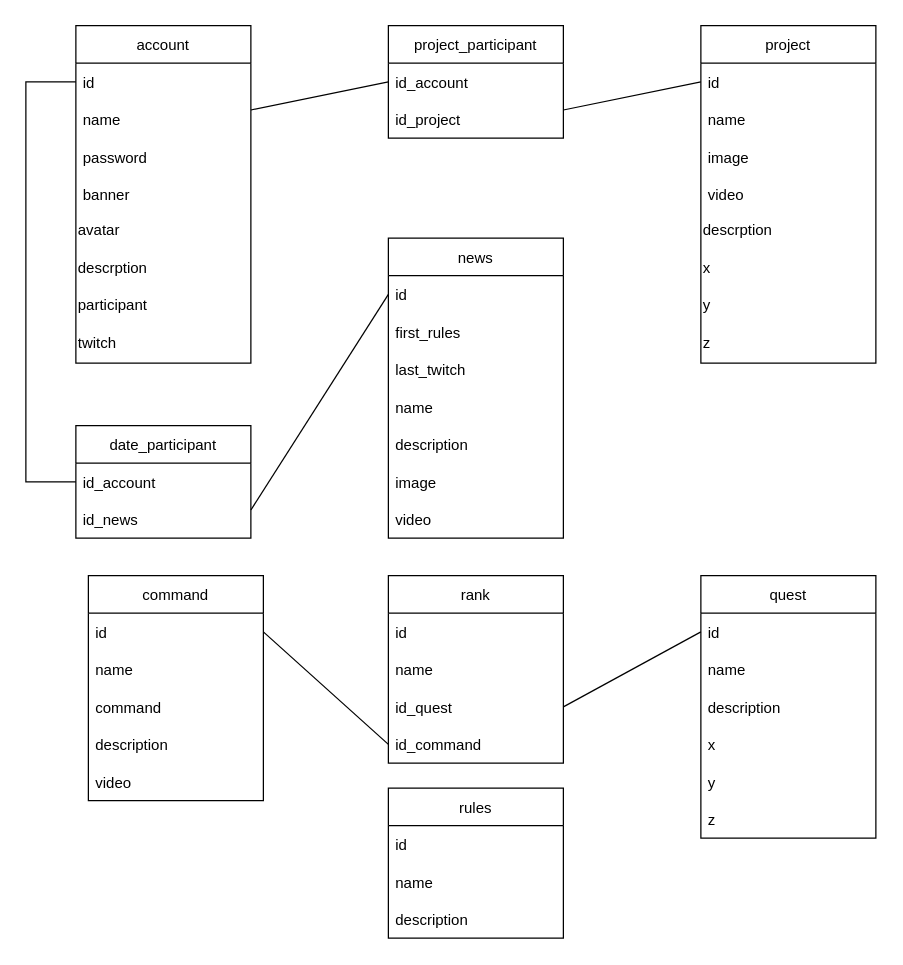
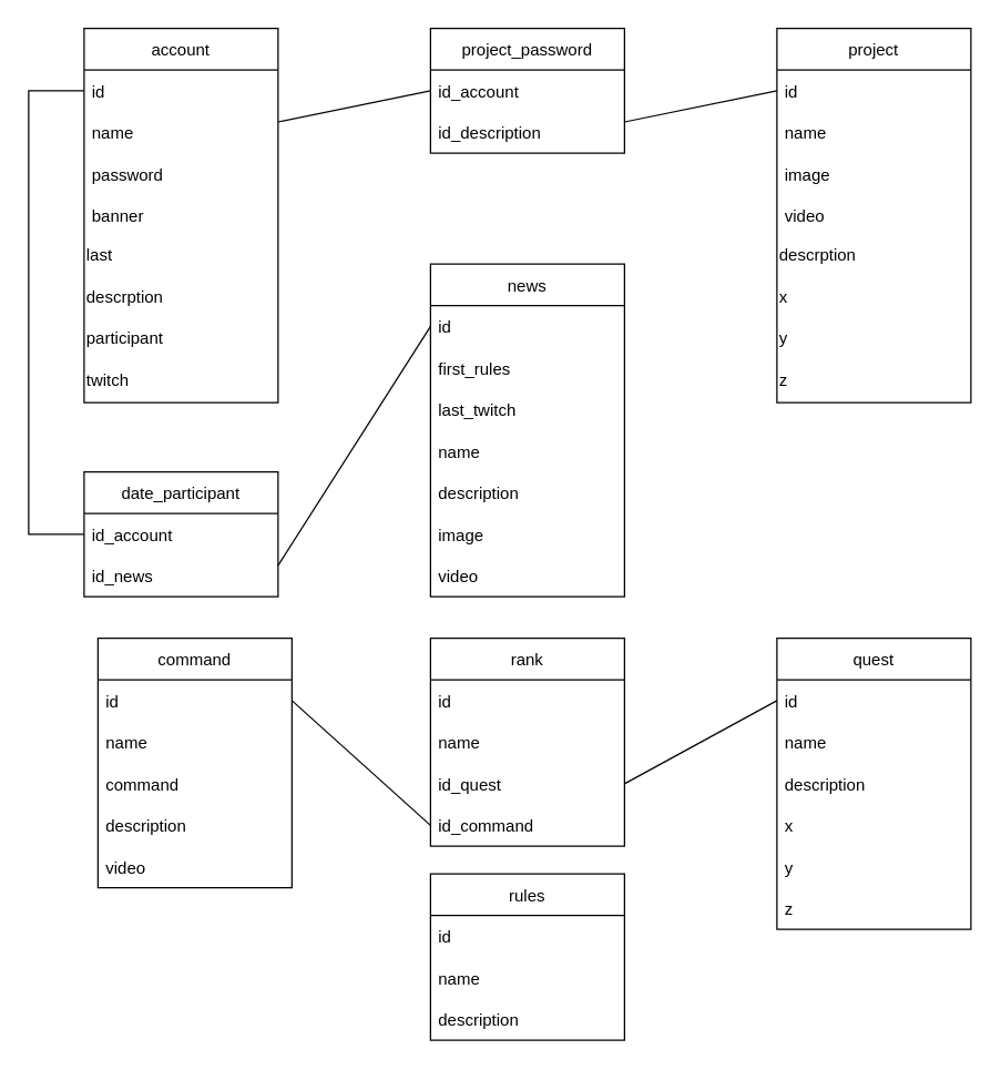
  <mxCell id="0" />
  <mxCell id="1" parent="0" />
  <mxCell id="2" value="account" style="swimlane;fontStyle=0;childLayout=stackLayout;horizontal=1;startSize=30;horizontalStack=0;resizeParent=1;resizeParentMax=0;resizeLast=0;collapsible=1;marginBottom=0;" vertex="1" parent="1"><mxGeometry x="60" y="20" width="140" height="270" as="geometry" /></mxCell>
  <mxCell id="3" value="id" style="text;strokeColor=none;fillColor=none;align=left;verticalAlign=middle;spacingLeft=4;spacingRight=4;overflow=hidden;points=[[0,0.5],[1,0.5]];portConstraint=eastwest;rotatable=0;" vertex="1" parent="2"><mxGeometry y="30" width="140" height="30" as="geometry" /></mxCell>
  <mxCell id="4" value="name" style="text;strokeColor=none;fillColor=none;align=left;verticalAlign=middle;spacingLeft=4;spacingRight=4;overflow=hidden;points=[[0,0.5],[1,0.5]];portConstraint=eastwest;rotatable=0;" vertex="1" parent="2"><mxGeometry y="60" width="140" height="30" as="geometry" /></mxCell>
  <mxCell id="5" value="password" style="text;strokeColor=none;fillColor=none;align=left;verticalAlign=middle;spacingLeft=4;spacingRight=4;overflow=hidden;points=[[0,0.5],[1,0.5]];portConstraint=eastwest;rotatable=0;" vertex="1" parent="2"><mxGeometry y="90" width="140" height="30" as="geometry" /></mxCell>
  <mxCell id="6" value="banner " style="text;strokeColor=none;fillColor=none;align=left;verticalAlign=middle;spacingLeft=4;spacingRight=4;overflow=hidden;points=[[0,0.5],[1,0.5]];portConstraint=eastwest;rotatable=0;" vertex="1" parent="2"><mxGeometry y="120" width="140" height="30" as="geometry" /></mxCell>
- <mxCell id="7" value="avatar" style="text;whiteSpace=wrap;html=1;" vertex="1" parent="2"><mxGeometry y="150" width="140" height="30" as="geometry" /></mxCell>
+ <mxCell id="7" value="last" style="text;whiteSpace=wrap;html=1;" vertex="1" parent="2"><mxGeometry y="150" width="140" height="30" as="geometry" /></mxCell>
  <mxCell id="8" value="descrption" style="text;whiteSpace=wrap;html=1;" vertex="1" parent="2"><mxGeometry y="180" width="140" height="30" as="geometry" /></mxCell>
  <mxCell id="9" value="participant" style="text;whiteSpace=wrap;html=1;" vertex="1" parent="2"><mxGeometry y="210" width="140" height="30" as="geometry" /></mxCell>
  <mxCell id="10" value="&lt;div&gt;twitch&lt;/div&gt;" style="text;whiteSpace=wrap;html=1;" vertex="1" parent="2"><mxGeometry y="240" width="140" height="30" as="geometry" /></mxCell>
  <mxCell id="11" value="project" style="swimlane;fontStyle=0;childLayout=stackLayout;horizontal=1;startSize=30;horizontalStack=0;resizeParent=1;resizeParentMax=0;resizeLast=0;collapsible=1;marginBottom=0;" vertex="1" parent="1"><mxGeometry x="560" y="20" width="140" height="270" as="geometry" /></mxCell>
  <mxCell id="12" value="id" style="text;strokeColor=none;fillColor=none;align=left;verticalAlign=middle;spacingLeft=4;spacingRight=4;overflow=hidden;points=[[0,0.5],[1,0.5]];portConstraint=eastwest;rotatable=0;" vertex="1" parent="11"><mxGeometry y="30" width="140" height="30" as="geometry" /></mxCell>
  <mxCell id="13" value="name" style="text;strokeColor=none;fillColor=none;align=left;verticalAlign=middle;spacingLeft=4;spacingRight=4;overflow=hidden;points=[[0,0.5],[1,0.5]];portConstraint=eastwest;rotatable=0;" vertex="1" parent="11"><mxGeometry y="60" width="140" height="30" as="geometry" /></mxCell>
  <mxCell id="14" value="image" style="text;strokeColor=none;fillColor=none;align=left;verticalAlign=middle;spacingLeft=4;spacingRight=4;overflow=hidden;points=[[0,0.5],[1,0.5]];portConstraint=eastwest;rotatable=0;" vertex="1" parent="11"><mxGeometry y="90" width="140" height="30" as="geometry" /></mxCell>
  <mxCell id="15" value="video" style="text;strokeColor=none;fillColor=none;align=left;verticalAlign=middle;spacingLeft=4;spacingRight=4;overflow=hidden;points=[[0,0.5],[1,0.5]];portConstraint=eastwest;rotatable=0;" vertex="1" parent="11"><mxGeometry y="120" width="140" height="30" as="geometry" /></mxCell>
  <mxCell id="16" value="descrption" style="text;whiteSpace=wrap;html=1;" vertex="1" parent="11"><mxGeometry y="150" width="140" height="30" as="geometry" /></mxCell>
  <mxCell id="17" value="x" style="text;whiteSpace=wrap;html=1;" vertex="1" parent="11"><mxGeometry y="180" width="140" height="30" as="geometry" /></mxCell>
  <mxCell id="18" value="y" style="text;whiteSpace=wrap;html=1;" vertex="1" parent="11"><mxGeometry y="210" width="140" height="30" as="geometry" /></mxCell>
  <mxCell id="19" value="z" style="text;whiteSpace=wrap;html=1;" vertex="1" parent="11"><mxGeometry y="240" width="140" height="30" as="geometry" /></mxCell>
  <mxCell id="20" value="news" style="swimlane;fontStyle=0;childLayout=stackLayout;horizontal=1;startSize=30;horizontalStack=0;resizeParent=1;resizeParentMax=0;resizeLast=0;collapsible=1;marginBottom=0;" vertex="1" parent="1"><mxGeometry x="310" y="190" width="140" height="240" as="geometry" /></mxCell>
  <mxCell id="21" value="id" style="text;strokeColor=none;fillColor=none;align=left;verticalAlign=middle;spacingLeft=4;spacingRight=4;overflow=hidden;points=[[0,0.5],[1,0.5]];portConstraint=eastwest;rotatable=0;" vertex="1" parent="20"><mxGeometry y="30" width="140" height="30" as="geometry" /></mxCell>
  <mxCell id="22" value="first_rules" style="text;strokeColor=none;fillColor=none;align=left;verticalAlign=middle;spacingLeft=4;spacingRight=4;overflow=hidden;points=[[0,0.5],[1,0.5]];portConstraint=eastwest;rotatable=0;" vertex="1" parent="20"><mxGeometry y="60" width="140" height="30" as="geometry" /></mxCell>
  <mxCell id="23" value="last_twitch" style="text;strokeColor=none;fillColor=none;align=left;verticalAlign=middle;spacingLeft=4;spacingRight=4;overflow=hidden;points=[[0,0.5],[1,0.5]];portConstraint=eastwest;rotatable=0;" vertex="1" parent="20"><mxGeometry y="90" width="140" height="30" as="geometry" /></mxCell>
  <mxCell id="24" value="name" style="text;strokeColor=none;fillColor=none;align=left;verticalAlign=middle;spacingLeft=4;spacingRight=4;overflow=hidden;points=[[0,0.5],[1,0.5]];portConstraint=eastwest;rotatable=0;" vertex="1" parent="20"><mxGeometry y="120" width="140" height="30" as="geometry" /></mxCell>
  <mxCell id="25" value="description" style="text;strokeColor=none;fillColor=none;align=left;verticalAlign=middle;spacingLeft=4;spacingRight=4;overflow=hidden;points=[[0,0.5],[1,0.5]];portConstraint=eastwest;rotatable=0;" vertex="1" parent="20"><mxGeometry y="150" width="140" height="30" as="geometry" /></mxCell>
  <mxCell id="26" value="image" style="text;strokeColor=none;fillColor=none;align=left;verticalAlign=middle;spacingLeft=4;spacingRight=4;overflow=hidden;points=[[0,0.5],[1,0.5]];portConstraint=eastwest;rotatable=0;" vertex="1" parent="20"><mxGeometry y="180" width="140" height="30" as="geometry" /></mxCell>
  <mxCell id="27" value="video" style="text;strokeColor=none;fillColor=none;align=left;verticalAlign=middle;spacingLeft=4;spacingRight=4;overflow=hidden;points=[[0,0.5],[1,0.5]];portConstraint=eastwest;rotatable=0;" vertex="1" parent="20"><mxGeometry y="210" width="140" height="30" as="geometry" /></mxCell>
- <mxCell id="28" value="project_participant " style="swimlane;fontStyle=0;childLayout=stackLayout;horizontal=1;startSize=30;horizontalStack=0;resizeParent=1;resizeParentMax=0;resizeLast=0;collapsible=1;marginBottom=0;" vertex="1" parent="1"><mxGeometry x="310" y="20" width="140" height="90" as="geometry" /></mxCell>
+ <mxCell id="28" value="project_password " style="swimlane;fontStyle=0;childLayout=stackLayout;horizontal=1;startSize=30;horizontalStack=0;resizeParent=1;resizeParentMax=0;resizeLast=0;collapsible=1;marginBottom=0;" vertex="1" parent="1"><mxGeometry x="310" y="20" width="140" height="90" as="geometry" /></mxCell>
  <mxCell id="29" value="id_account" style="text;strokeColor=none;fillColor=none;align=left;verticalAlign=middle;spacingLeft=4;spacingRight=4;overflow=hidden;points=[[0,0.5],[1,0.5]];portConstraint=eastwest;rotatable=0;" vertex="1" parent="28"><mxGeometry y="30" width="140" height="30" as="geometry" /></mxCell>
- <mxCell id="30" value="id_project" style="text;strokeColor=none;fillColor=none;align=left;verticalAlign=middle;spacingLeft=4;spacingRight=4;overflow=hidden;points=[[0,0.5],[1,0.5]];portConstraint=eastwest;rotatable=0;" vertex="1" parent="28"><mxGeometry y="60" width="140" height="30" as="geometry" /></mxCell>
+ <mxCell id="30" value="id_description" style="text;strokeColor=none;fillColor=none;align=left;verticalAlign=middle;spacingLeft=4;spacingRight=4;overflow=hidden;points=[[0,0.5],[1,0.5]];portConstraint=eastwest;rotatable=0;" vertex="1" parent="28"><mxGeometry y="60" width="140" height="30" as="geometry" /></mxCell>
  <mxCell id="31" value="date_participant" style="swimlane;fontStyle=0;childLayout=stackLayout;horizontal=1;startSize=30;horizontalStack=0;resizeParent=1;resizeParentMax=0;resizeLast=0;collapsible=1;marginBottom=0;" vertex="1" parent="1"><mxGeometry x="60" y="340" width="140" height="90" as="geometry" /></mxCell>
  <mxCell id="32" value="id_account" style="text;strokeColor=none;fillColor=none;align=left;verticalAlign=middle;spacingLeft=4;spacingRight=4;overflow=hidden;points=[[0,0.5],[1,0.5]];portConstraint=eastwest;rotatable=0;" vertex="1" parent="31"><mxGeometry y="30" width="140" height="30" as="geometry" /></mxCell>
  <mxCell id="33" value="id_news" style="text;strokeColor=none;fillColor=none;align=left;verticalAlign=middle;spacingLeft=4;spacingRight=4;overflow=hidden;points=[[0,0.5],[1,0.5]];portConstraint=eastwest;rotatable=0;" vertex="1" parent="31"><mxGeometry y="60" width="140" height="30" as="geometry" /></mxCell>
  <mxCell id="34" value="" style="endArrow=none;html=1;rounded=0;entryX=1;entryY=0.25;entryDx=0;entryDy=0;exitX=0;exitY=0.5;exitDx=0;exitDy=0;" edge="1" parent="1" source="29" target="2"><mxGeometry width="50" height="50" relative="1" as="geometry"><mxPoint x="370" y="390" as="sourcePoint" /><mxPoint x="420" y="340" as="targetPoint" /></mxGeometry></mxCell>
  <mxCell id="35" value="" style="endArrow=none;html=1;rounded=0;entryX=1;entryY=0.75;entryDx=0;entryDy=0;exitX=0;exitY=0.5;exitDx=0;exitDy=0;" edge="1" parent="1" source="12" target="28"><mxGeometry width="50" height="50" relative="1" as="geometry"><mxPoint x="370" y="390" as="sourcePoint" /><mxPoint x="420" y="340" as="targetPoint" /></mxGeometry></mxCell>
  <mxCell id="36" value="" style="endArrow=none;html=1;rounded=0;entryX=0;entryY=0.5;entryDx=0;entryDy=0;exitX=1;exitY=0.75;exitDx=0;exitDy=0;" edge="1" parent="1" source="31" target="21"><mxGeometry width="50" height="50" relative="1" as="geometry"><mxPoint x="370" y="390" as="sourcePoint" /><mxPoint x="420" y="340" as="targetPoint" /></mxGeometry></mxCell>
  <mxCell id="37" value="" style="endArrow=none;html=1;rounded=0;entryX=0;entryY=0.5;entryDx=0;entryDy=0;exitX=0;exitY=0.5;exitDx=0;exitDy=0;" edge="1" parent="1" source="31" target="3"><mxGeometry width="50" height="50" relative="1" as="geometry"><mxPoint x="370" y="390" as="sourcePoint" /><mxPoint x="420" y="340" as="targetPoint" /><Array as="points"><mxPoint x="20" y="385" /><mxPoint x="20" y="65" /></Array></mxGeometry></mxCell>
  <mxCell id="38" value="rank" style="swimlane;fontStyle=0;childLayout=stackLayout;horizontal=1;startSize=30;horizontalStack=0;resizeParent=1;resizeParentMax=0;resizeLast=0;collapsible=1;marginBottom=0;" vertex="1" parent="1"><mxGeometry x="310" y="460" width="140" height="150" as="geometry" /></mxCell>
  <mxCell id="39" value="id" style="text;strokeColor=none;fillColor=none;align=left;verticalAlign=middle;spacingLeft=4;spacingRight=4;overflow=hidden;points=[[0,0.5],[1,0.5]];portConstraint=eastwest;rotatable=0;" vertex="1" parent="38"><mxGeometry y="30" width="140" height="30" as="geometry" /></mxCell>
  <mxCell id="40" value="name" style="text;strokeColor=none;fillColor=none;align=left;verticalAlign=middle;spacingLeft=4;spacingRight=4;overflow=hidden;points=[[0,0.5],[1,0.5]];portConstraint=eastwest;rotatable=0;" vertex="1" parent="38"><mxGeometry y="60" width="140" height="30" as="geometry" /></mxCell>
  <mxCell id="41" value="id_quest" style="text;strokeColor=none;fillColor=none;align=left;verticalAlign=middle;spacingLeft=4;spacingRight=4;overflow=hidden;points=[[0,0.5],[1,0.5]];portConstraint=eastwest;rotatable=0;" vertex="1" parent="38"><mxGeometry y="90" width="140" height="30" as="geometry" /></mxCell>
  <mxCell id="42" value="id_command" style="text;strokeColor=none;fillColor=none;align=left;verticalAlign=middle;spacingLeft=4;spacingRight=4;overflow=hidden;points=[[0,0.5],[1,0.5]];portConstraint=eastwest;rotatable=0;" vertex="1" parent="38"><mxGeometry y="120" width="140" height="30" as="geometry" /></mxCell>
  <mxCell id="43" value="quest" style="swimlane;fontStyle=0;childLayout=stackLayout;horizontal=1;startSize=30;horizontalStack=0;resizeParent=1;resizeParentMax=0;resizeLast=0;collapsible=1;marginBottom=0;" vertex="1" parent="1"><mxGeometry x="560" y="460" width="140" height="210" as="geometry" /></mxCell>
  <mxCell id="44" value="id" style="text;strokeColor=none;fillColor=none;align=left;verticalAlign=middle;spacingLeft=4;spacingRight=4;overflow=hidden;points=[[0,0.5],[1,0.5]];portConstraint=eastwest;rotatable=0;" vertex="1" parent="43"><mxGeometry y="30" width="140" height="30" as="geometry" /></mxCell>
  <mxCell id="45" value="name" style="text;strokeColor=none;fillColor=none;align=left;verticalAlign=middle;spacingLeft=4;spacingRight=4;overflow=hidden;points=[[0,0.5],[1,0.5]];portConstraint=eastwest;rotatable=0;" vertex="1" parent="43"><mxGeometry y="60" width="140" height="30" as="geometry" /></mxCell>
  <mxCell id="46" value="description" style="text;strokeColor=none;fillColor=none;align=left;verticalAlign=middle;spacingLeft=4;spacingRight=4;overflow=hidden;points=[[0,0.5],[1,0.5]];portConstraint=eastwest;rotatable=0;" vertex="1" parent="43"><mxGeometry y="90" width="140" height="30" as="geometry" /></mxCell>
  <mxCell id="47" value="x" style="text;strokeColor=none;fillColor=none;align=left;verticalAlign=middle;spacingLeft=4;spacingRight=4;overflow=hidden;points=[[0,0.5],[1,0.5]];portConstraint=eastwest;rotatable=0;" vertex="1" parent="43"><mxGeometry y="120" width="140" height="30" as="geometry" /></mxCell>
  <mxCell id="48" value="y" style="text;strokeColor=none;fillColor=none;align=left;verticalAlign=middle;spacingLeft=4;spacingRight=4;overflow=hidden;points=[[0,0.5],[1,0.5]];portConstraint=eastwest;rotatable=0;" vertex="1" parent="43"><mxGeometry y="150" width="140" height="30" as="geometry" /></mxCell>
  <mxCell id="49" value="z" style="text;strokeColor=none;fillColor=none;align=left;verticalAlign=middle;spacingLeft=4;spacingRight=4;overflow=hidden;points=[[0,0.5],[1,0.5]];portConstraint=eastwest;rotatable=0;" vertex="1" parent="43"><mxGeometry y="180" width="140" height="30" as="geometry" /></mxCell>
  <mxCell id="50" value="" style="endArrow=none;html=1;rounded=0;entryX=0;entryY=0.5;entryDx=0;entryDy=0;exitX=1;exitY=0.5;exitDx=0;exitDy=0;" edge="1" parent="1" source="41" target="44"><mxGeometry width="50" height="50" relative="1" as="geometry"><mxPoint x="370" y="390" as="sourcePoint" /><mxPoint x="420" y="340" as="targetPoint" /></mxGeometry></mxCell>
  <mxCell id="51" value="command" style="swimlane;fontStyle=0;childLayout=stackLayout;horizontal=1;startSize=30;horizontalStack=0;resizeParent=1;resizeParentMax=0;resizeLast=0;collapsible=1;marginBottom=0;" vertex="1" parent="1"><mxGeometry x="70" y="460" width="140" height="180" as="geometry" /></mxCell>
  <mxCell id="52" value="id" style="text;strokeColor=none;fillColor=none;align=left;verticalAlign=middle;spacingLeft=4;spacingRight=4;overflow=hidden;points=[[0,0.5],[1,0.5]];portConstraint=eastwest;rotatable=0;" vertex="1" parent="51"><mxGeometry y="30" width="140" height="30" as="geometry" /></mxCell>
  <mxCell id="53" value="name" style="text;strokeColor=none;fillColor=none;align=left;verticalAlign=middle;spacingLeft=4;spacingRight=4;overflow=hidden;points=[[0,0.5],[1,0.5]];portConstraint=eastwest;rotatable=0;" vertex="1" parent="51"><mxGeometry y="60" width="140" height="30" as="geometry" /></mxCell>
  <mxCell id="54" value="command" style="text;strokeColor=none;fillColor=none;align=left;verticalAlign=middle;spacingLeft=4;spacingRight=4;overflow=hidden;points=[[0,0.5],[1,0.5]];portConstraint=eastwest;rotatable=0;" vertex="1" parent="51"><mxGeometry y="90" width="140" height="30" as="geometry" /></mxCell>
  <mxCell id="55" value="description" style="text;strokeColor=none;fillColor=none;align=left;verticalAlign=middle;spacingLeft=4;spacingRight=4;overflow=hidden;points=[[0,0.5],[1,0.5]];portConstraint=eastwest;rotatable=0;" vertex="1" parent="51"><mxGeometry y="120" width="140" height="30" as="geometry" /></mxCell>
  <mxCell id="56" value="video" style="text;strokeColor=none;fillColor=none;align=left;verticalAlign=middle;spacingLeft=4;spacingRight=4;overflow=hidden;points=[[0,0.5],[1,0.5]];portConstraint=eastwest;rotatable=0;" vertex="1" parent="51"><mxGeometry y="150" width="140" height="30" as="geometry" /></mxCell>
  <mxCell id="57" value="rules" style="swimlane;fontStyle=0;childLayout=stackLayout;horizontal=1;startSize=30;horizontalStack=0;resizeParent=1;resizeParentMax=0;resizeLast=0;collapsible=1;marginBottom=0;" vertex="1" parent="1"><mxGeometry x="310" y="630" width="140" height="120" as="geometry" /></mxCell>
  <mxCell id="58" value="id" style="text;strokeColor=none;fillColor=none;align=left;verticalAlign=middle;spacingLeft=4;spacingRight=4;overflow=hidden;points=[[0,0.5],[1,0.5]];portConstraint=eastwest;rotatable=0;" vertex="1" parent="57"><mxGeometry y="30" width="140" height="30" as="geometry" /></mxCell>
  <mxCell id="59" value="name" style="text;strokeColor=none;fillColor=none;align=left;verticalAlign=middle;spacingLeft=4;spacingRight=4;overflow=hidden;points=[[0,0.5],[1,0.5]];portConstraint=eastwest;rotatable=0;" vertex="1" parent="57"><mxGeometry y="60" width="140" height="30" as="geometry" /></mxCell>
  <mxCell id="60" value="description" style="text;strokeColor=none;fillColor=none;align=left;verticalAlign=middle;spacingLeft=4;spacingRight=4;overflow=hidden;points=[[0,0.5],[1,0.5]];portConstraint=eastwest;rotatable=0;" vertex="1" parent="57"><mxGeometry y="90" width="140" height="30" as="geometry" /></mxCell>
  <mxCell id="61" value="" style="endArrow=none;html=1;rounded=0;exitX=1;exitY=0.5;exitDx=0;exitDy=0;entryX=0;entryY=0.5;entryDx=0;entryDy=0;" edge="1" parent="1" source="52" target="42"><mxGeometry width="50" height="50" relative="1" as="geometry"><mxPoint x="370" y="630" as="sourcePoint" /><mxPoint x="420" y="580" as="targetPoint" /></mxGeometry></mxCell>
